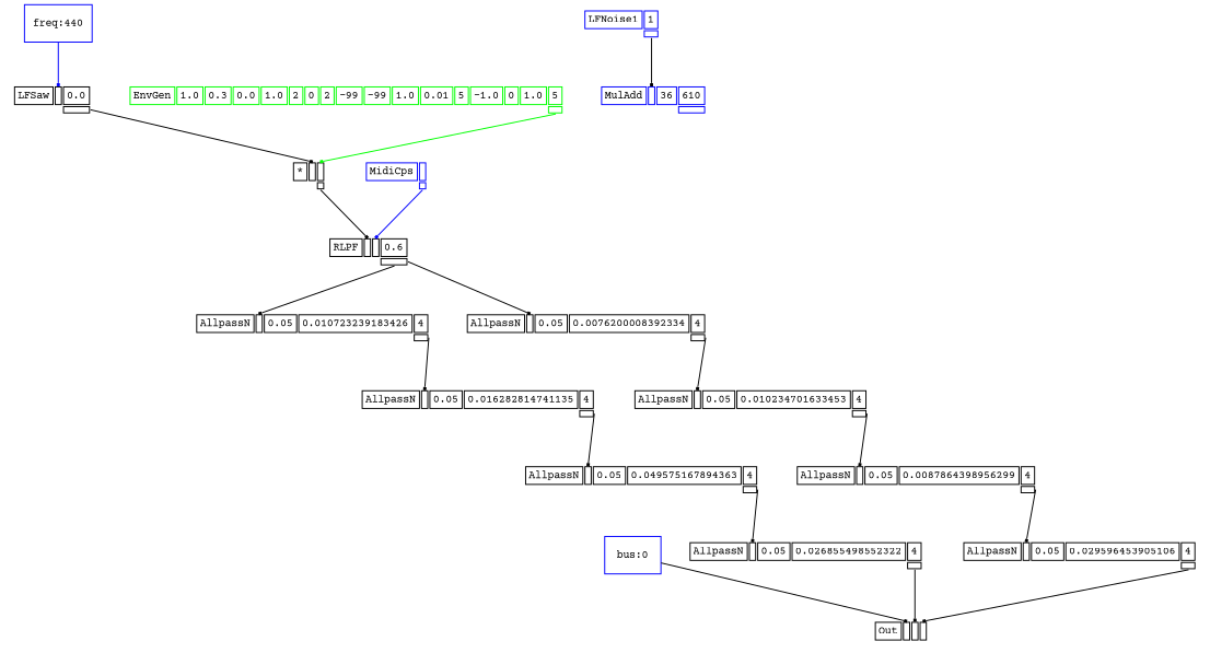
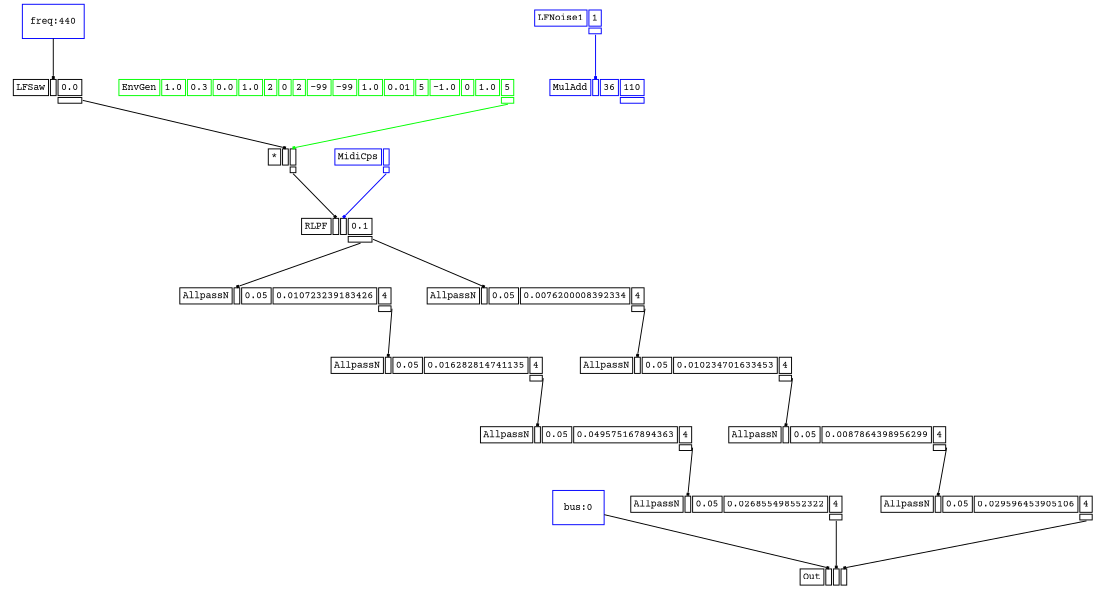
  digraph {
    fontname="Courier Prime"
    splines=false
    node [color=black fontname="Courier Prime" fontsize=10 shape=plaintext]
    edge [arrowhead=box arrowsize=0.25 color=black fontname="Courier Prime" headport=i_0 tailport=o_0]
    n1 [color=blue label="bus:0" shape=rectangle]
    n2 [label=<<TABLE BORDER="0" CELLBORDER="1"><TR><TD>Out</TD><TD PORT="i_0"></TD><TD PORT="i_1"></TD><TD PORT="i_2"></TD></TR></TABLE>>]
    n3 [color=blue label="freq:440" shape=rectangle]
    n4 [label=<<TABLE BORDER="0" CELLBORDER="1"><TR><TD>LFSaw</TD><TD PORT="i_0"></TD><TD PORT="i_1">0.0</TD></TR><TR><TD BORDER="0"></TD><TD BORDER="0"></TD><TD PORT="o_0"></TD></TR></TABLE>>]
    n5 [label=<<TABLE BORDER="0" CELLBORDER="1"><TR><TD>*</TD><TD PORT="i_0"></TD><TD PORT="i_1"></TD></TR><TR><TD BORDER="0"></TD><TD BORDER="0"></TD><TD PORT="o_0"></TD></TR></TABLE>>]
-   n6 [label=<<TABLE BORDER="0" CELLBORDER="1"><TR><TD>RLPF</TD><TD PORT="i_0"></TD><TD PORT="i_1"></TD><TD PORT="i_2">0.6</TD></TR><TR><TD BORDER="0"></TD><TD BORDER="0"></TD><TD BORDER="0"></TD><TD PORT="o_0"></TD></TR></TABLE>>]
+   n6 [label=<<TABLE BORDER="0" CELLBORDER="1"><TR><TD>RLPF</TD><TD PORT="i_0"></TD><TD PORT="i_1"></TD><TD PORT="i_2">0.1</TD></TR><TR><TD BORDER="0"></TD><TD BORDER="0"></TD><TD BORDER="0"></TD><TD PORT="o_0"></TD></TR></TABLE>>]
    n7 [color=green label=<<TABLE BORDER="0" CELLBORDER="1"><TR><TD>EnvGen</TD><TD PORT="i_0">1.0</TD><TD PORT="i_1">0.3</TD><TD PORT="i_2">0.0</TD><TD PORT="i_3">1.0</TD><TD PORT="i_4">2</TD><TD PORT="i_5">0</TD><TD PORT="i_6">2</TD><TD PORT="i_7">-99</TD><TD PORT="i_8">-99</TD><TD PORT="i_9">1.0</TD><TD PORT="i_10">0.01</TD><TD PORT="i_11">5</TD><TD PORT="i_12">-1.0</TD><TD PORT="i_13">0</TD><TD PORT="i_14">1.0</TD><TD PORT="i_15">5</TD></TR><TR><TD BORDER="0"></TD><TD BORDER="0"></TD><TD BORDER="0"></TD><TD BORDER="0"></TD><TD BORDER="0"></TD><TD BORDER="0"></TD><TD BORDER="0"></TD><TD BORDER="0"></TD><TD BORDER="0"></TD><TD BORDER="0"></TD><TD BORDER="0"></TD><TD BORDER="0"></TD><TD BORDER="0"></TD><TD BORDER="0"></TD><TD BORDER="0"></TD><TD BORDER="0"></TD><TD PORT="o_0"></TD></TR></TABLE>>]
    n8 [label=<<TABLE BORDER="0" CELLBORDER="1"><TR><TD>AllpassN</TD><TD PORT="i_0"></TD><TD PORT="i_1">0.05</TD><TD PORT="i_2">0.010723239183426</TD><TD PORT="i_3">4</TD></TR><TR><TD BORDER="0"></TD><TD BORDER="0"></TD><TD BORDER="0"></TD><TD BORDER="0"></TD><TD PORT="o_0"></TD></TR></TABLE>>]
    n9 [label=<<TABLE BORDER="0" CELLBORDER="1"><TR><TD>AllpassN</TD><TD PORT="i_0"></TD><TD PORT="i_1">0.05</TD><TD PORT="i_2">0.0076200008392334</TD><TD PORT="i_3">4</TD></TR><TR><TD BORDER="0"></TD><TD BORDER="0"></TD><TD BORDER="0"></TD><TD BORDER="0"></TD><TD PORT="o_0"></TD></TR></TABLE>>]
    n10 [color=blue label=<<TABLE BORDER="0" CELLBORDER="1"><TR><TD>LFNoise1</TD><TD PORT="i_0">1</TD></TR><TR><TD BORDER="0"></TD><TD PORT="o_0"></TD></TR></TABLE>>]
-   n11 [color=blue label=<<TABLE BORDER="0" CELLBORDER="1"><TR><TD>MulAdd</TD><TD PORT="i_0"></TD><TD PORT="i_1">36</TD><TD PORT="i_2">610</TD></TR><TR><TD BORDER="0"></TD><TD BORDER="0"></TD><TD BORDER="0"></TD><TD PORT="o_0"></TD></TR></TABLE>>]
+   n11 [color=blue label=<<TABLE BORDER="0" CELLBORDER="1"><TR><TD>MulAdd</TD><TD PORT="i_0"></TD><TD PORT="i_1">36</TD><TD PORT="i_2">110</TD></TR><TR><TD BORDER="0"></TD><TD BORDER="0"></TD><TD BORDER="0"></TD><TD PORT="o_0"></TD></TR></TABLE>>]
    n12 [color=blue label=<<TABLE BORDER="0" CELLBORDER="1"><TR><TD>MidiCps</TD><TD PORT="i_0"></TD></TR><TR><TD BORDER="0"></TD><TD PORT="o_0"></TD></TR></TABLE>>]
    n13 [label=<<TABLE BORDER="0" CELLBORDER="1"><TR><TD>AllpassN</TD><TD PORT="i_0"></TD><TD PORT="i_1">0.05</TD><TD PORT="i_2">0.016282814741135</TD><TD PORT="i_3">4</TD></TR><TR><TD BORDER="0"></TD><TD BORDER="0"></TD><TD BORDER="0"></TD><TD BORDER="0"></TD><TD PORT="o_0"></TD></TR></TABLE>>]
    n14 [label=<<TABLE BORDER="0" CELLBORDER="1"><TR><TD>AllpassN</TD><TD PORT="i_0"></TD><TD PORT="i_1">0.05</TD><TD PORT="i_2">0.010234701633453</TD><TD PORT="i_3">4</TD></TR><TR><TD BORDER="0"></TD><TD BORDER="0"></TD><TD BORDER="0"></TD><TD BORDER="0"></TD><TD PORT="o_0"></TD></TR></TABLE>>]
    n15 [label=<<TABLE BORDER="0" CELLBORDER="1"><TR><TD>AllpassN</TD><TD PORT="i_0"></TD><TD PORT="i_1">0.05</TD><TD PORT="i_2">0.049575167894363</TD><TD PORT="i_3">4</TD></TR><TR><TD BORDER="0"></TD><TD BORDER="0"></TD><TD BORDER="0"></TD><TD BORDER="0"></TD><TD PORT="o_0"></TD></TR></TABLE>>]
    n16 [label=<<TABLE BORDER="0" CELLBORDER="1"><TR><TD>AllpassN</TD><TD PORT="i_0"></TD><TD PORT="i_1">0.05</TD><TD PORT="i_2">0.026855498552322</TD><TD PORT="i_3">4</TD></TR><TR><TD BORDER="0"></TD><TD BORDER="0"></TD><TD BORDER="0"></TD><TD BORDER="0"></TD><TD PORT="o_0"></TD></TR></TABLE>>]
    n17 [label=<<TABLE BORDER="0" CELLBORDER="1"><TR><TD>AllpassN</TD><TD PORT="i_0"></TD><TD PORT="i_1">0.05</TD><TD PORT="i_2">0.0087864398956299</TD><TD PORT="i_3">4</TD></TR><TR><TD BORDER="0"></TD><TD BORDER="0"></TD><TD BORDER="0"></TD><TD BORDER="0"></TD><TD PORT="o_0"></TD></TR></TABLE>>]
    n18 [label=<<TABLE BORDER="0" CELLBORDER="1"><TR><TD>AllpassN</TD><TD PORT="i_0"></TD><TD PORT="i_1">0.05</TD><TD PORT="i_2">0.029596453905106</TD><TD PORT="i_3">4</TD></TR><TR><TD BORDER="0"></TD><TD BORDER="0"></TD><TD BORDER="0"></TD><TD BORDER="0"></TD><TD PORT="o_0"></TD></TR></TABLE>>]
    n1 -> n2
-   n3 -> n4 [color=blue]
+   n3 -> n4
    n4 -> n5
    n5 -> n6
    n6 -> n8
    n6 -> n9
    n7 -> n5 [color=green headport=i_1]
    n8 -> n13
    n9 -> n14
-   n10 -> n11
+   n10 -> n11 [color=blue]
    n12 -> n6 [color=blue headport=i_1]
    n13 -> n15
    n14 -> n17
    n15 -> n16
    n16 -> n2 [headport=i_1]
    n17 -> n18
    n18 -> n2 [headport=i_2]
  }
